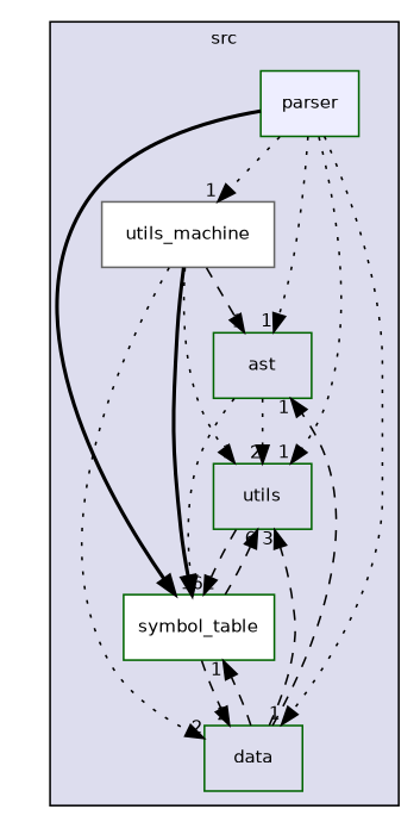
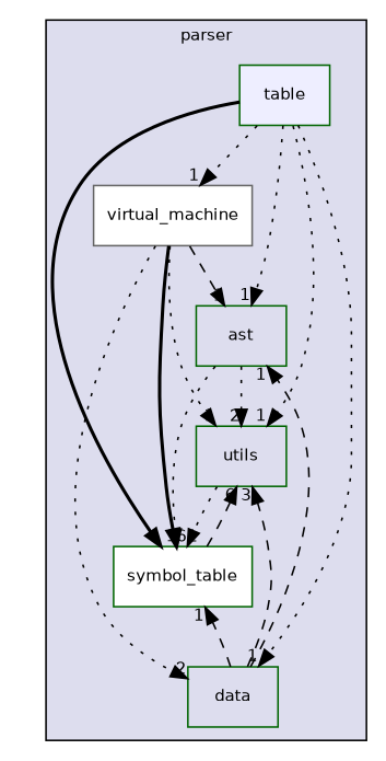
  digraph {
    compound=true
    node [color=darkgreen fontname=Helvetica fontsize=10 shape=box]
    edge [headlabel=1 labeldistance=1.5 labelfontname=Helvetica labelfontsize=10 style=dotted]
    n1 [label=ast]
    n2 [label=utils]
    n3 [label=data]
-   n4 [color=gray40 fillcolor=white label=utils_machine style=filled]
+   n4 [color=gray40 fillcolor=white label=virtual_machine style=filled]
    n5 [fillcolor=white label=symbol_table style=filled]
-   n6 [fillcolor="#eeeeff" label=parser pencolor=black style=filled]
+   n6 [fillcolor="#eeeeff" label=table pencolor=black style=filled]
    subgraph cluster_1 {
      bgcolor="#ddddee"
      fontname=Helvetica
      fontsize=10
-     label=src
+     label=parser
      pencolor=black
      n1
      n2
      n3
      n4
      n5
      n6
    }
    n1 -> n2 [headlabel=2]
    n1 -> n5
-   n2 -> n5 [style=dashed]
+   n2 -> n5
    n3 -> n1 [style=dashed]
    n3 -> n2 [headlabel=3 style=dashed]
    n3 -> n5 [style=dashed]
    n4 -> n1 [style=dashed]
    n4 -> n2
    n4 -> n3 [headlabel=2]
    n4 -> n5 [headlabel=6 style=bold]
    n5 -> n2 [headlabel=6 style=dashed]
-   n5 -> n3 [headlabel=2 style=dashed]
    n6 -> n1
    n6 -> n2
    n6 -> n3
    n6 -> n4
    n6 -> n5 [headlabel=4 style=bold]
  }
